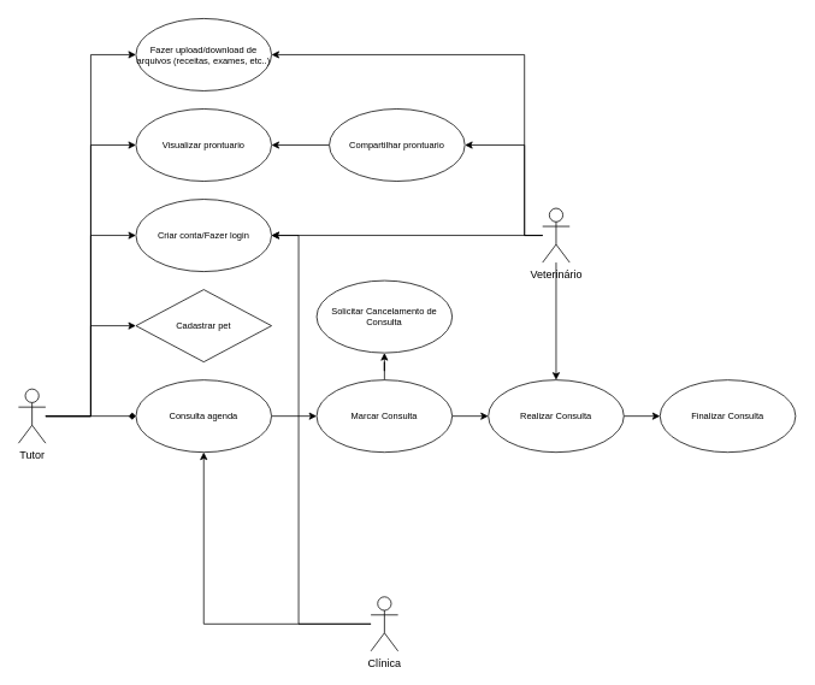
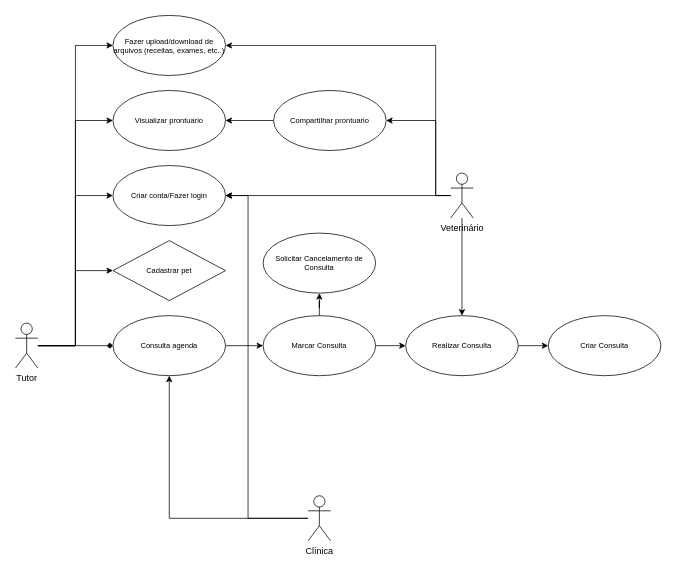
  <mxCell id="0" />
  <mxCell id="1" parent="0" />
  <mxCell id="2" style="edgeStyle=orthogonalEdgeStyle;rounded=0;orthogonalLoop=1;jettySize=auto;html=1;entryX=0;entryY=0.5;entryDx=0;entryDy=0;endArrow=diamond;" edge="1" parent="1" source="7" target="11"><mxGeometry relative="1" as="geometry" /></mxCell>
  <mxCell id="3" style="edgeStyle=orthogonalEdgeStyle;rounded=0;orthogonalLoop=1;jettySize=auto;html=1;entryX=0;entryY=0.5;entryDx=0;entryDy=0;" edge="1" parent="1" source="7" target="8"><mxGeometry relative="1" as="geometry" /></mxCell>
  <mxCell id="4" style="edgeStyle=orthogonalEdgeStyle;rounded=0;orthogonalLoop=1;jettySize=auto;html=1;entryX=0;entryY=0.5;entryDx=0;entryDy=0;" edge="1" parent="1" source="7" target="9"><mxGeometry relative="1" as="geometry" /></mxCell>
  <mxCell id="5" style="edgeStyle=orthogonalEdgeStyle;rounded=0;orthogonalLoop=1;jettySize=auto;html=1;entryX=0;entryY=0.5;entryDx=0;entryDy=0;" edge="1" parent="1" source="7" target="16"><mxGeometry relative="1" as="geometry" /></mxCell>
  <mxCell id="6" style="edgeStyle=orthogonalEdgeStyle;rounded=0;orthogonalLoop=1;jettySize=auto;html=1;entryX=0;entryY=0.5;entryDx=0;entryDy=0;" edge="1" parent="1" source="7" target="19"><mxGeometry relative="1" as="geometry" /></mxCell>
  <mxCell id="7" value="Tutor&lt;div&gt;&lt;br&gt;&lt;/div&gt;" style="shape=umlActor;verticalLabelPosition=bottom;verticalAlign=top;html=1;outlineConnect=0;" vertex="1" parent="1"><mxGeometry x="20" y="430" width="30" height="60" as="geometry" /></mxCell>
  <mxCell id="8" value="Criar conta/Fazer login" style="ellipse;whiteSpace=wrap;html=1;fontSize=10;" vertex="1" parent="1"><mxGeometry x="150" y="220" width="150" height="80" as="geometry" /></mxCell>
  <mxCell id="9" value="Cadastrar pet" style="rhombus;whiteSpace=wrap;html=1;fontSize=10;" vertex="1" parent="1"><mxGeometry x="150" y="320" width="150" height="80" as="geometry" /></mxCell>
  <mxCell id="10" value="" style="edgeStyle=orthogonalEdgeStyle;rounded=0;orthogonalLoop=1;jettySize=auto;html=1;fontSize=10;" edge="1" parent="1" source="11" target="14"><mxGeometry relative="1" as="geometry" /></mxCell>
  <mxCell id="11" value="Consulta agenda" style="ellipse;whiteSpace=wrap;html=1;fontSize=10;" vertex="1" parent="1"><mxGeometry x="150" y="420" width="150" height="80" as="geometry" /></mxCell>
  <mxCell id="12" style="edgeStyle=orthogonalEdgeStyle;rounded=0;orthogonalLoop=1;jettySize=auto;html=1;" edge="1" parent="1" source="14" target="15"><mxGeometry relative="1" as="geometry" /></mxCell>
  <mxCell id="13" style="edgeStyle=orthogonalEdgeStyle;rounded=0;orthogonalLoop=1;jettySize=auto;html=1;entryX=0;entryY=0.5;entryDx=0;entryDy=0;" edge="1" parent="1" source="14" target="26"><mxGeometry relative="1" as="geometry" /></mxCell>
  <mxCell id="14" value="Marcar Consulta" style="ellipse;whiteSpace=wrap;html=1;fontSize=10;" vertex="1" parent="1"><mxGeometry x="350" y="420" width="150" height="80" as="geometry" /></mxCell>
  <mxCell id="15" value="Solicitar Cancelamento de Consulta" style="ellipse;whiteSpace=wrap;html=1;fontSize=10;" vertex="1" parent="1"><mxGeometry x="350" y="310" width="150" height="80" as="geometry" /></mxCell>
  <mxCell id="16" value="Visualizar prontuario" style="ellipse;whiteSpace=wrap;html=1;fontSize=10;" vertex="1" parent="1"><mxGeometry x="150" y="120" width="150" height="80" as="geometry" /></mxCell>
  <mxCell id="17" style="edgeStyle=orthogonalEdgeStyle;rounded=0;orthogonalLoop=1;jettySize=auto;html=1;" edge="1" parent="1" source="18" target="16"><mxGeometry relative="1" as="geometry" /></mxCell>
  <mxCell id="18" value="Compartilhar prontuario" style="ellipse;whiteSpace=wrap;html=1;fontSize=10;" vertex="1" parent="1"><mxGeometry x="364" y="120" width="150" height="80" as="geometry" /></mxCell>
  <mxCell id="19" value="Fazer upload/download de arquivos (receitas, exames, etc..)" style="ellipse;whiteSpace=wrap;html=1;fontSize=10;" vertex="1" parent="1"><mxGeometry x="150" y="20" width="150" height="80" as="geometry" /></mxCell>
  <mxCell id="20" style="edgeStyle=orthogonalEdgeStyle;rounded=0;orthogonalLoop=1;jettySize=auto;html=1;entryX=0.5;entryY=0;entryDx=0;entryDy=0;" edge="1" parent="1" source="24" target="26"><mxGeometry relative="1" as="geometry" /></mxCell>
  <mxCell id="21" style="edgeStyle=orthogonalEdgeStyle;rounded=0;orthogonalLoop=1;jettySize=auto;html=1;entryX=1;entryY=0.5;entryDx=0;entryDy=0;" edge="1" parent="1" source="24" target="8"><mxGeometry relative="1" as="geometry" /></mxCell>
  <mxCell id="22" style="edgeStyle=orthogonalEdgeStyle;rounded=0;orthogonalLoop=1;jettySize=auto;html=1;entryX=1;entryY=0.5;entryDx=0;entryDy=0;" edge="1" parent="1" source="24" target="18"><mxGeometry relative="1" as="geometry"><Array as="points"><mxPoint x="580" y="260" /><mxPoint x="580" y="160" /></Array></mxGeometry></mxCell>
  <mxCell id="23" style="edgeStyle=orthogonalEdgeStyle;rounded=0;orthogonalLoop=1;jettySize=auto;html=1;entryX=1;entryY=0.5;entryDx=0;entryDy=0;" edge="1" parent="1" source="24" target="19"><mxGeometry relative="1" as="geometry"><Array as="points"><mxPoint x="580" y="260" /><mxPoint x="580" y="60" /></Array></mxGeometry></mxCell>
  <mxCell id="24" value="Veterinário&lt;div&gt;&lt;br&gt;&lt;/div&gt;" style="shape=umlActor;verticalLabelPosition=bottom;verticalAlign=top;html=1;outlineConnect=0;" vertex="1" parent="1"><mxGeometry x="600" y="230" width="30" height="60" as="geometry" /></mxCell>
  <mxCell id="25" style="edgeStyle=orthogonalEdgeStyle;rounded=0;orthogonalLoop=1;jettySize=auto;html=1;entryX=0;entryY=0.5;entryDx=0;entryDy=0;" edge="1" parent="1" source="26" target="27"><mxGeometry relative="1" as="geometry" /></mxCell>
  <mxCell id="26" value="Realizar Consulta" style="ellipse;whiteSpace=wrap;html=1;fontSize=10;" vertex="1" parent="1"><mxGeometry x="540" y="420" width="150" height="80" as="geometry" /></mxCell>
- <mxCell id="27" value="Finalizar Consulta" style="ellipse;whiteSpace=wrap;html=1;fontSize=10;" vertex="1" parent="1"><mxGeometry x="730" y="420" width="150" height="80" as="geometry" /></mxCell>
+ <mxCell id="27" value="Criar Consulta" style="ellipse;whiteSpace=wrap;html=1;fontSize=10;" vertex="1" parent="1"><mxGeometry x="730" y="420" width="150" height="80" as="geometry" /></mxCell>
  <mxCell id="28" style="edgeStyle=orthogonalEdgeStyle;rounded=0;orthogonalLoop=1;jettySize=auto;html=1;entryX=0.5;entryY=1;entryDx=0;entryDy=0;" edge="1" parent="1" source="30" target="11"><mxGeometry relative="1" as="geometry" /></mxCell>
  <mxCell id="29" style="edgeStyle=orthogonalEdgeStyle;rounded=0;orthogonalLoop=1;jettySize=auto;html=1;entryX=1;entryY=0.5;entryDx=0;entryDy=0;" edge="1" parent="1" source="30" target="8"><mxGeometry relative="1" as="geometry"><mxPoint x="310" y="288" as="targetPoint" /><Array as="points"><mxPoint x="330" y="690" /><mxPoint x="330" y="260" /></Array></mxGeometry></mxCell>
  <mxCell id="30" value="Clínica&lt;div&gt;&lt;br&gt;&lt;/div&gt;" style="shape=umlActor;verticalLabelPosition=bottom;verticalAlign=top;html=1;outlineConnect=0;" vertex="1" parent="1"><mxGeometry x="410" y="660" width="30" height="60" as="geometry" /></mxCell>
